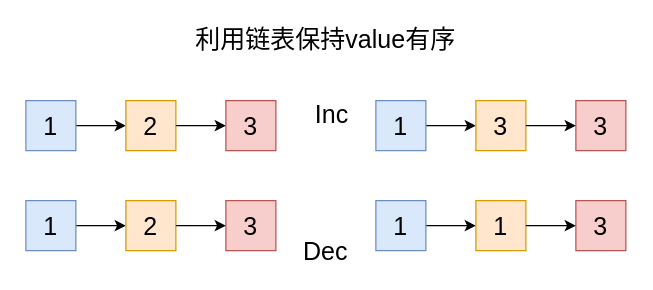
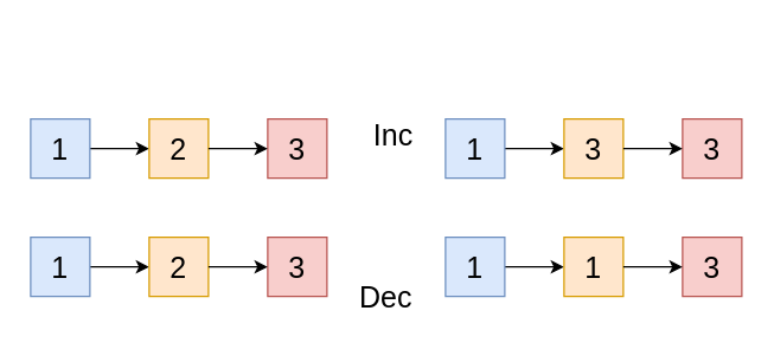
  <mxCell id="0" />
  <mxCell id="1" parent="0" />
  <mxCell id="2" value="" style="edgeStyle=orthogonalEdgeStyle;rounded=0;orthogonalLoop=1;jettySize=auto;html=1;fontSize=20;" parent="1" source="3" target="4" edge="1"><mxGeometry relative="1" as="geometry" /></mxCell>
  <mxCell id="3" value="1" style="whiteSpace=wrap;html=1;aspect=fixed;fillColor=#dae8fc;strokeColor=#6c8ebf;fontSize=20;" parent="1" vertex="1"><mxGeometry x="20" y="80" width="40" height="40" as="geometry" /></mxCell>
  <mxCell id="4" value="2" style="whiteSpace=wrap;html=1;aspect=fixed;fillColor=#ffe6cc;strokeColor=#d79b00;fontSize=20;" parent="1" vertex="1"><mxGeometry x="100" y="80" width="40" height="40" as="geometry" /></mxCell>
  <mxCell id="5" value="3" style="whiteSpace=wrap;html=1;aspect=fixed;fillColor=#f8cecc;strokeColor=#b85450;fontSize=20;" parent="1" vertex="1"><mxGeometry x="180" y="80" width="40" height="40" as="geometry" /></mxCell>
  <mxCell id="6" value="" style="endArrow=classic;html=1;fontSize=20;entryX=0;entryY=0.5;entryDx=0;entryDy=0;" parent="1" target="5" edge="1"><mxGeometry width="50" height="50" relative="1" as="geometry"><mxPoint x="140" y="100" as="sourcePoint" /><mxPoint x="190" y="50" as="targetPoint" /></mxGeometry></mxCell>
  <mxCell id="7" value="" style="edgeStyle=orthogonalEdgeStyle;rounded=0;orthogonalLoop=1;jettySize=auto;html=1;fontSize=20;" parent="1" source="8" target="9" edge="1"><mxGeometry relative="1" as="geometry" /></mxCell>
  <mxCell id="8" value="1" style="whiteSpace=wrap;html=1;aspect=fixed;fillColor=#dae8fc;strokeColor=#6c8ebf;fontSize=20;" parent="1" vertex="1"><mxGeometry x="300" y="80" width="40" height="40" as="geometry" /></mxCell>
  <mxCell id="9" value="3" style="whiteSpace=wrap;html=1;aspect=fixed;fillColor=#ffe6cc;strokeColor=#d79b00;fontSize=20;" parent="1" vertex="1"><mxGeometry x="380" y="80" width="40" height="40" as="geometry" /></mxCell>
  <mxCell id="10" value="3" style="whiteSpace=wrap;html=1;aspect=fixed;fillColor=#f8cecc;strokeColor=#b85450;fontSize=20;" parent="1" vertex="1"><mxGeometry x="460" y="80" width="40" height="40" as="geometry" /></mxCell>
  <mxCell id="11" value="" style="endArrow=classic;html=1;fontSize=20;entryX=0;entryY=0.5;entryDx=0;entryDy=0;" parent="1" target="10" edge="1"><mxGeometry width="50" height="50" relative="1" as="geometry"><mxPoint x="420" y="100" as="sourcePoint" /><mxPoint x="470" y="50" as="targetPoint" /></mxGeometry></mxCell>
  <mxCell id="12" value="" style="edgeStyle=orthogonalEdgeStyle;rounded=0;orthogonalLoop=1;jettySize=auto;html=1;fontSize=20;" parent="1" source="13" target="14" edge="1"><mxGeometry relative="1" as="geometry" /></mxCell>
  <mxCell id="13" value="1" style="whiteSpace=wrap;html=1;aspect=fixed;fillColor=#dae8fc;strokeColor=#6c8ebf;fontSize=20;" parent="1" vertex="1"><mxGeometry x="20" y="160" width="40" height="40" as="geometry" /></mxCell>
  <mxCell id="14" value="2" style="whiteSpace=wrap;html=1;aspect=fixed;fillColor=#ffe6cc;strokeColor=#d79b00;fontSize=20;" parent="1" vertex="1"><mxGeometry x="100" y="160" width="40" height="40" as="geometry" /></mxCell>
  <mxCell id="15" value="3" style="whiteSpace=wrap;html=1;aspect=fixed;fillColor=#f8cecc;strokeColor=#b85450;fontSize=20;" parent="1" vertex="1"><mxGeometry x="180" y="160" width="40" height="40" as="geometry" /></mxCell>
  <mxCell id="16" value="" style="endArrow=classic;html=1;fontSize=20;entryX=0;entryY=0.5;entryDx=0;entryDy=0;" parent="1" target="15" edge="1"><mxGeometry width="50" height="50" relative="1" as="geometry"><mxPoint x="140" y="180" as="sourcePoint" /><mxPoint x="190" y="130" as="targetPoint" /></mxGeometry></mxCell>
  <mxCell id="17" value="" style="edgeStyle=orthogonalEdgeStyle;rounded=0;orthogonalLoop=1;jettySize=auto;html=1;fontSize=20;" parent="1" source="18" target="19" edge="1"><mxGeometry relative="1" as="geometry" /></mxCell>
  <mxCell id="18" value="1" style="whiteSpace=wrap;html=1;aspect=fixed;fillColor=#dae8fc;strokeColor=#6c8ebf;fontSize=20;" parent="1" vertex="1"><mxGeometry x="300" y="160" width="40" height="40" as="geometry" /></mxCell>
  <mxCell id="19" value="1" style="whiteSpace=wrap;html=1;aspect=fixed;fillColor=#ffe6cc;strokeColor=#d79b00;fontSize=20;" parent="1" vertex="1"><mxGeometry x="380" y="160" width="40" height="40" as="geometry" /></mxCell>
  <mxCell id="20" value="3" style="whiteSpace=wrap;html=1;aspect=fixed;fillColor=#f8cecc;strokeColor=#b85450;fontSize=20;" parent="1" vertex="1"><mxGeometry x="460" y="160" width="40" height="40" as="geometry" /></mxCell>
  <mxCell id="21" value="" style="endArrow=classic;html=1;fontSize=20;entryX=0;entryY=0.5;entryDx=0;entryDy=0;" parent="1" target="20" edge="1"><mxGeometry width="50" height="50" relative="1" as="geometry"><mxPoint x="420" y="180" as="sourcePoint" /><mxPoint x="470" y="130" as="targetPoint" /></mxGeometry></mxCell>
  <mxCell id="22" value="Inc" style="text;html=1;strokeColor=none;fillColor=none;align=center;verticalAlign=middle;whiteSpace=wrap;rounded=0;fontSize=20;" parent="1" vertex="1"><mxGeometry x="245" y="80" width="40" height="20" as="geometry" /></mxCell>
  <mxCell id="23" value="Dec" style="text;html=1;strokeColor=none;fillColor=none;align=center;verticalAlign=middle;whiteSpace=wrap;rounded=0;fontSize=20;" parent="1" vertex="1"><mxGeometry x="240" y="190" width="40" height="20" as="geometry" /></mxCell>
- <mxCell id="24" value="利用链表保持value有序" style="text;html=1;strokeColor=none;fillColor=none;align=center;verticalAlign=middle;whiteSpace=wrap;rounded=0;fontSize=20;" vertex="1" parent="1"><mxGeometry x="40" y="20" width="440" height="20" as="geometry" /></mxCell>
